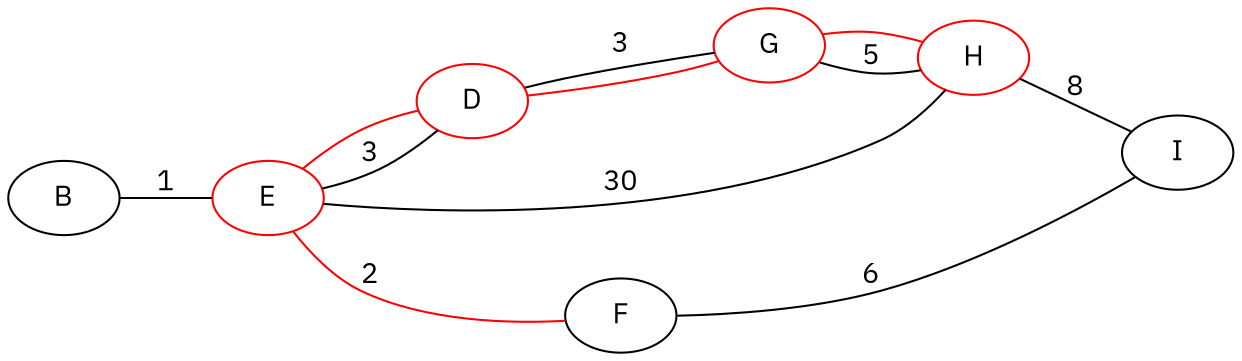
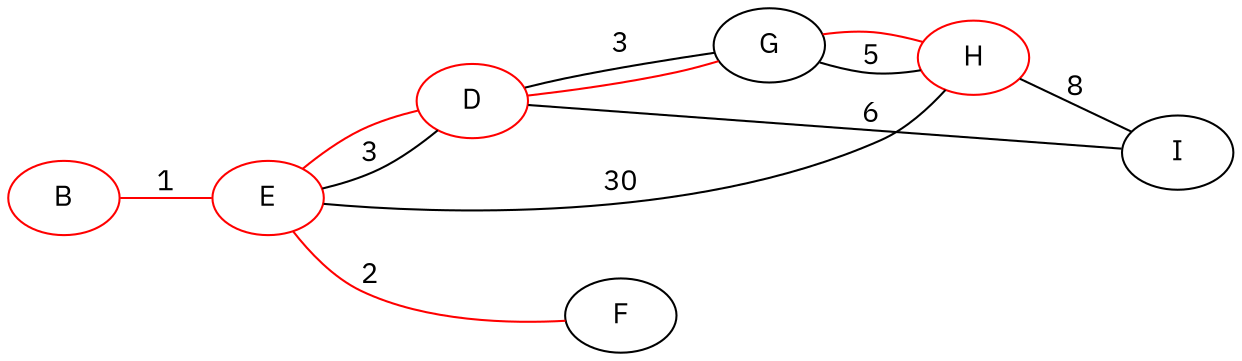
  graph {
    fontname="IBM Plex Sans"
    rankdir=LR
    node [color=red fontname="IBM Plex Sans"]
    edge [fontname="IBM Plex Sans"]
    E
-   B [color=""]
+   B
    D
-   G
+   G [color=black]
    F [color=""]
    H
    I [color=""]
    E -- D [color=red]
    E -- F [color=red label=2]
    E -- H [label=30]
-   B -- E [label=1]
+   B -- E [label=1 color=red]
    D -- E [label=3]
    D -- G [color=red]
    D -- G [label=3]
    G -- H [color=red]
-   F -- I [label=6]
+   D -- I [label=6]
    H -- G [label=5]
    H -- I [label=8]
  }
